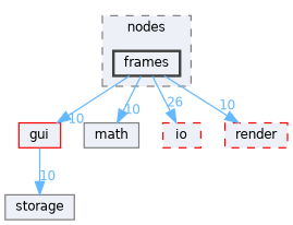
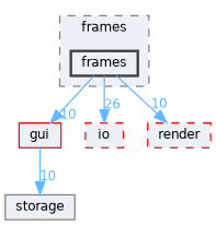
  digraph {
    compound=true
    node [color=red fillcolor="#edf0f7" fontname=Helvetica fontsize=10 shape=box style=filled]
    edge [color=steelblue1 fontcolor=steelblue1 fontname=Helvetica fontsize=10 headlabel=10 labeldistance=1.5 labelfontname=Helvetica labelfontsize=10]
    n1 [color=grey25 height=0.2 label=frames style="filled,bold" width=0.4]
    n2 [height=0.2 label=gui width=0.4]
-   n3 [color=grey50 height=0.2 label=math width=0.4]
    n4 [height=0.2 label=io style="filled,dashed" width=0.4]
    n5 [height=0.2 label=render style="filled,dashed" width=0.4]
    n6 [color=grey50 height=0.2 label=storage width=0.4]
    subgraph cluster_1 {
      bgcolor="#edf0f7"
      fontname=Helvetica
      fontsize=10
-     label=nodes
+     label=frames
      pencolor=grey50
      style="filled,dashed"
      n1
    }
    n1 -> n2
-   n1 -> n3
    n1 -> n4 [headlabel=26]
    n1 -> n5
    n2 -> n6
  }
